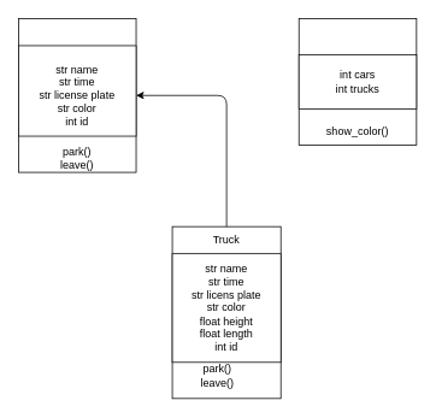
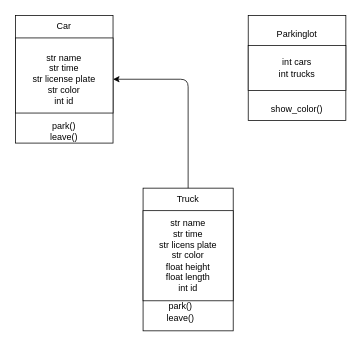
  <mxCell id="0" />
  <mxCell id="1" parent="0" />
  <mxCell id="2" value="" style="rounded=0;whiteSpace=wrap;html=1;" vertex="1" parent="1"><mxGeometry x="20" y="20" width="130" height="170" as="geometry" /></mxCell>
  <mxCell id="3" value="" style="rounded=0;whiteSpace=wrap;html=1;" vertex="1" parent="1"><mxGeometry x="330" y="20" width="130" height="140" as="geometry" /></mxCell>
+ <mxCell id="4" value="Parkinglot" style="text;html=1;strokeColor=none;fillColor=none;align=center;verticalAlign=middle;whiteSpace=wrap;rounded=0;" vertex="1" parent="1"><mxGeometry x="365" y="30" width="60" height="30" as="geometry" /></mxCell>
  <mxCell id="5" value="int cars&lt;br&gt;int trucks" style="text;html=1;strokeColor=none;fillColor=none;align=center;verticalAlign=middle;whiteSpace=wrap;rounded=0;" vertex="1" parent="1"><mxGeometry x="365" y="75" width="60" height="30" as="geometry" /></mxCell>
  <mxCell id="6" value="" style="rounded=0;whiteSpace=wrap;html=1;" vertex="1" parent="1"><mxGeometry x="330" y="60" width="130" height="60" as="geometry" /></mxCell>
  <mxCell id="7" value="int cars&lt;br&gt;int trucks" style="text;html=1;strokeColor=none;fillColor=none;align=center;verticalAlign=middle;whiteSpace=wrap;rounded=0;" vertex="1" parent="1"><mxGeometry x="365" y="75" width="60" height="30" as="geometry" /></mxCell>
  <mxCell id="8" value="" style="rounded=0;whiteSpace=wrap;html=1;" vertex="1" parent="1"><mxGeometry x="20" y="50" width="130" height="100" as="geometry" /></mxCell>
+ <mxCell id="9" value="Car" style="text;html=1;strokeColor=none;fillColor=none;align=center;verticalAlign=middle;whiteSpace=wrap;rounded=0;" vertex="1" parent="1"><mxGeometry x="55" y="20" width="60" height="30" as="geometry" /></mxCell>
  <mxCell id="10" value="str name&lt;br&gt;str time&lt;br&gt;str license plate&lt;br&gt;str color&lt;br&gt;int id" style="text;html=1;strokeColor=none;fillColor=none;align=center;verticalAlign=middle;whiteSpace=wrap;rounded=0;" vertex="1" parent="1"><mxGeometry x="20" y="60" width="130" height="90" as="geometry" /></mxCell>
  <mxCell id="11" value="park()&lt;br&gt;leave()" style="text;html=1;strokeColor=none;fillColor=none;align=center;verticalAlign=middle;whiteSpace=wrap;rounded=0;" vertex="1" parent="1"><mxGeometry x="55" y="160" width="60" height="30" as="geometry" /></mxCell>
  <mxCell id="12" value="show_color()" style="text;html=1;strokeColor=none;fillColor=none;align=center;verticalAlign=middle;whiteSpace=wrap;rounded=0;" vertex="1" parent="1"><mxGeometry x="365" y="130" width="60" height="30" as="geometry" /></mxCell>
  <mxCell id="13" value="" style="rounded=0;whiteSpace=wrap;html=1;" vertex="1" parent="1"><mxGeometry x="190" y="250" width="120" height="190" as="geometry" /></mxCell>
  <mxCell id="14" value="" style="endArrow=classic;html=1;exitX=0.5;exitY=0;exitDx=0;exitDy=0;entryX=1;entryY=0.5;entryDx=0;entryDy=0;" edge="1" parent="1" source="13" target="10"><mxGeometry width="50" height="50" relative="1" as="geometry"><mxPoint x="380" y="260" as="sourcePoint" /><mxPoint x="250" as="targetPoint" y="10" /><Array as="points"><mxPoint x="250" y="105" /></Array></mxGeometry></mxCell>
  <mxCell id="15" value="Truck" style="text;html=1;strokeColor=none;fillColor=none;align=center;verticalAlign=middle;whiteSpace=wrap;rounded=0;" vertex="1" parent="1"><mxGeometry x="220" y="250" width="60" height="30" as="geometry" /></mxCell>
  <mxCell id="16" value="" style="rounded=0;whiteSpace=wrap;html=1;" vertex="1" parent="1"><mxGeometry x="190" y="280" width="120" height="120" as="geometry" /></mxCell>
  <mxCell id="17" value="str name&lt;br&gt;str time&lt;br&gt;str licens plate&lt;br&gt;str color&lt;br&gt;float height&lt;br&gt;float length&lt;br&gt;int id" style="text;html=1;strokeColor=none;fillColor=none;align=center;verticalAlign=middle;whiteSpace=wrap;rounded=0;" vertex="1" parent="1"><mxGeometry x="200" y="280" width="100" height="120" as="geometry" /></mxCell>
  <mxCell id="18" value="park()&lt;br&gt;leave()" style="text;html=1;strokeColor=none;fillColor=none;align=center;verticalAlign=middle;whiteSpace=wrap;rounded=0;" vertex="1" parent="1"><mxGeometry x="210" y="400" width="60" height="30" as="geometry" /></mxCell>
